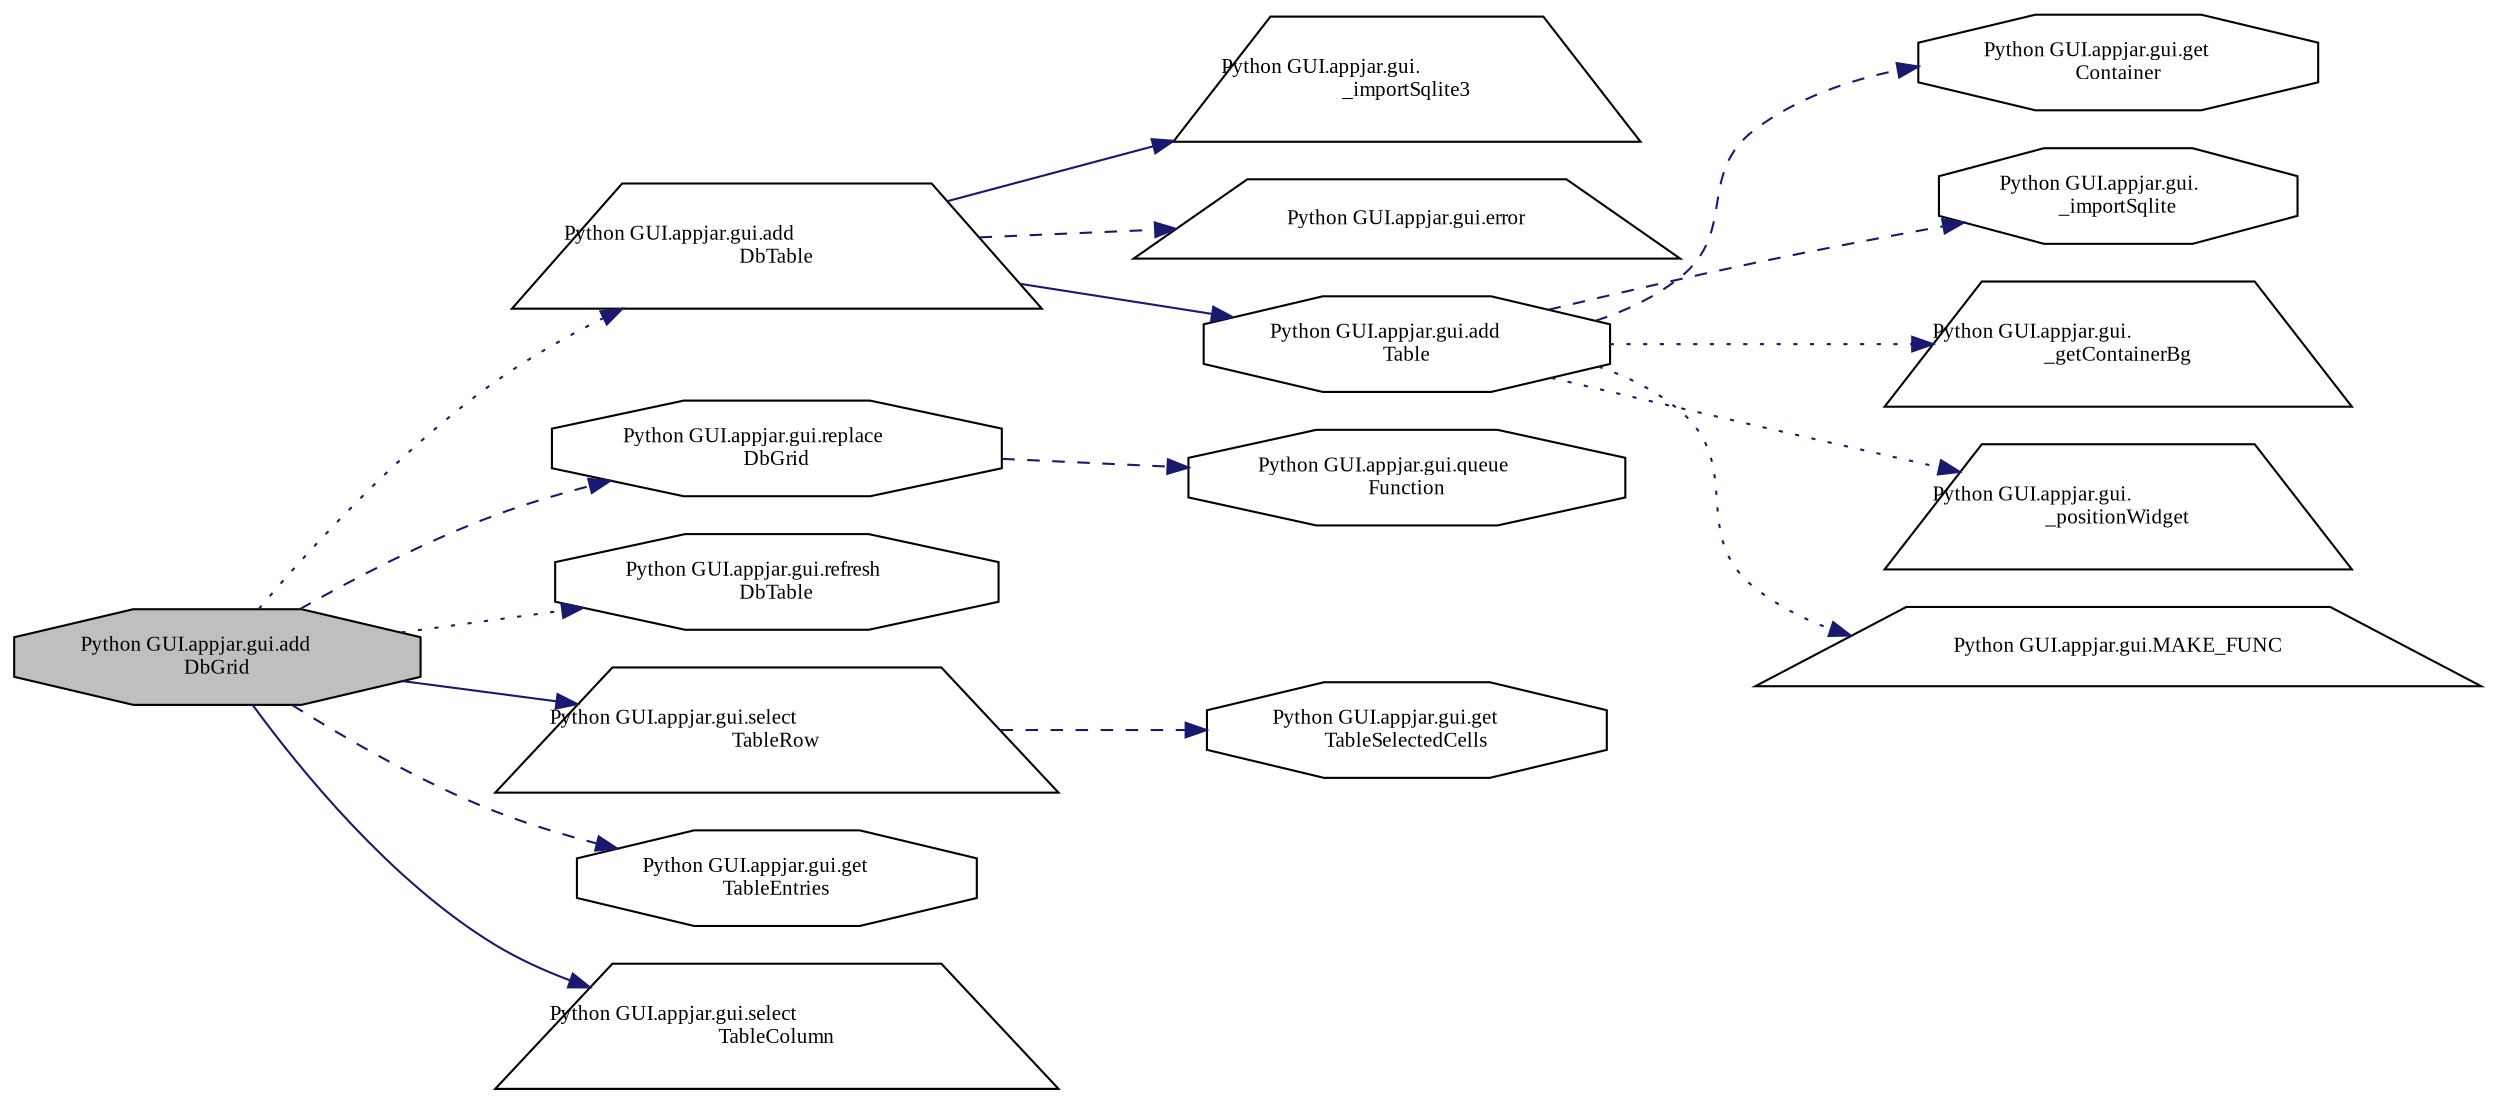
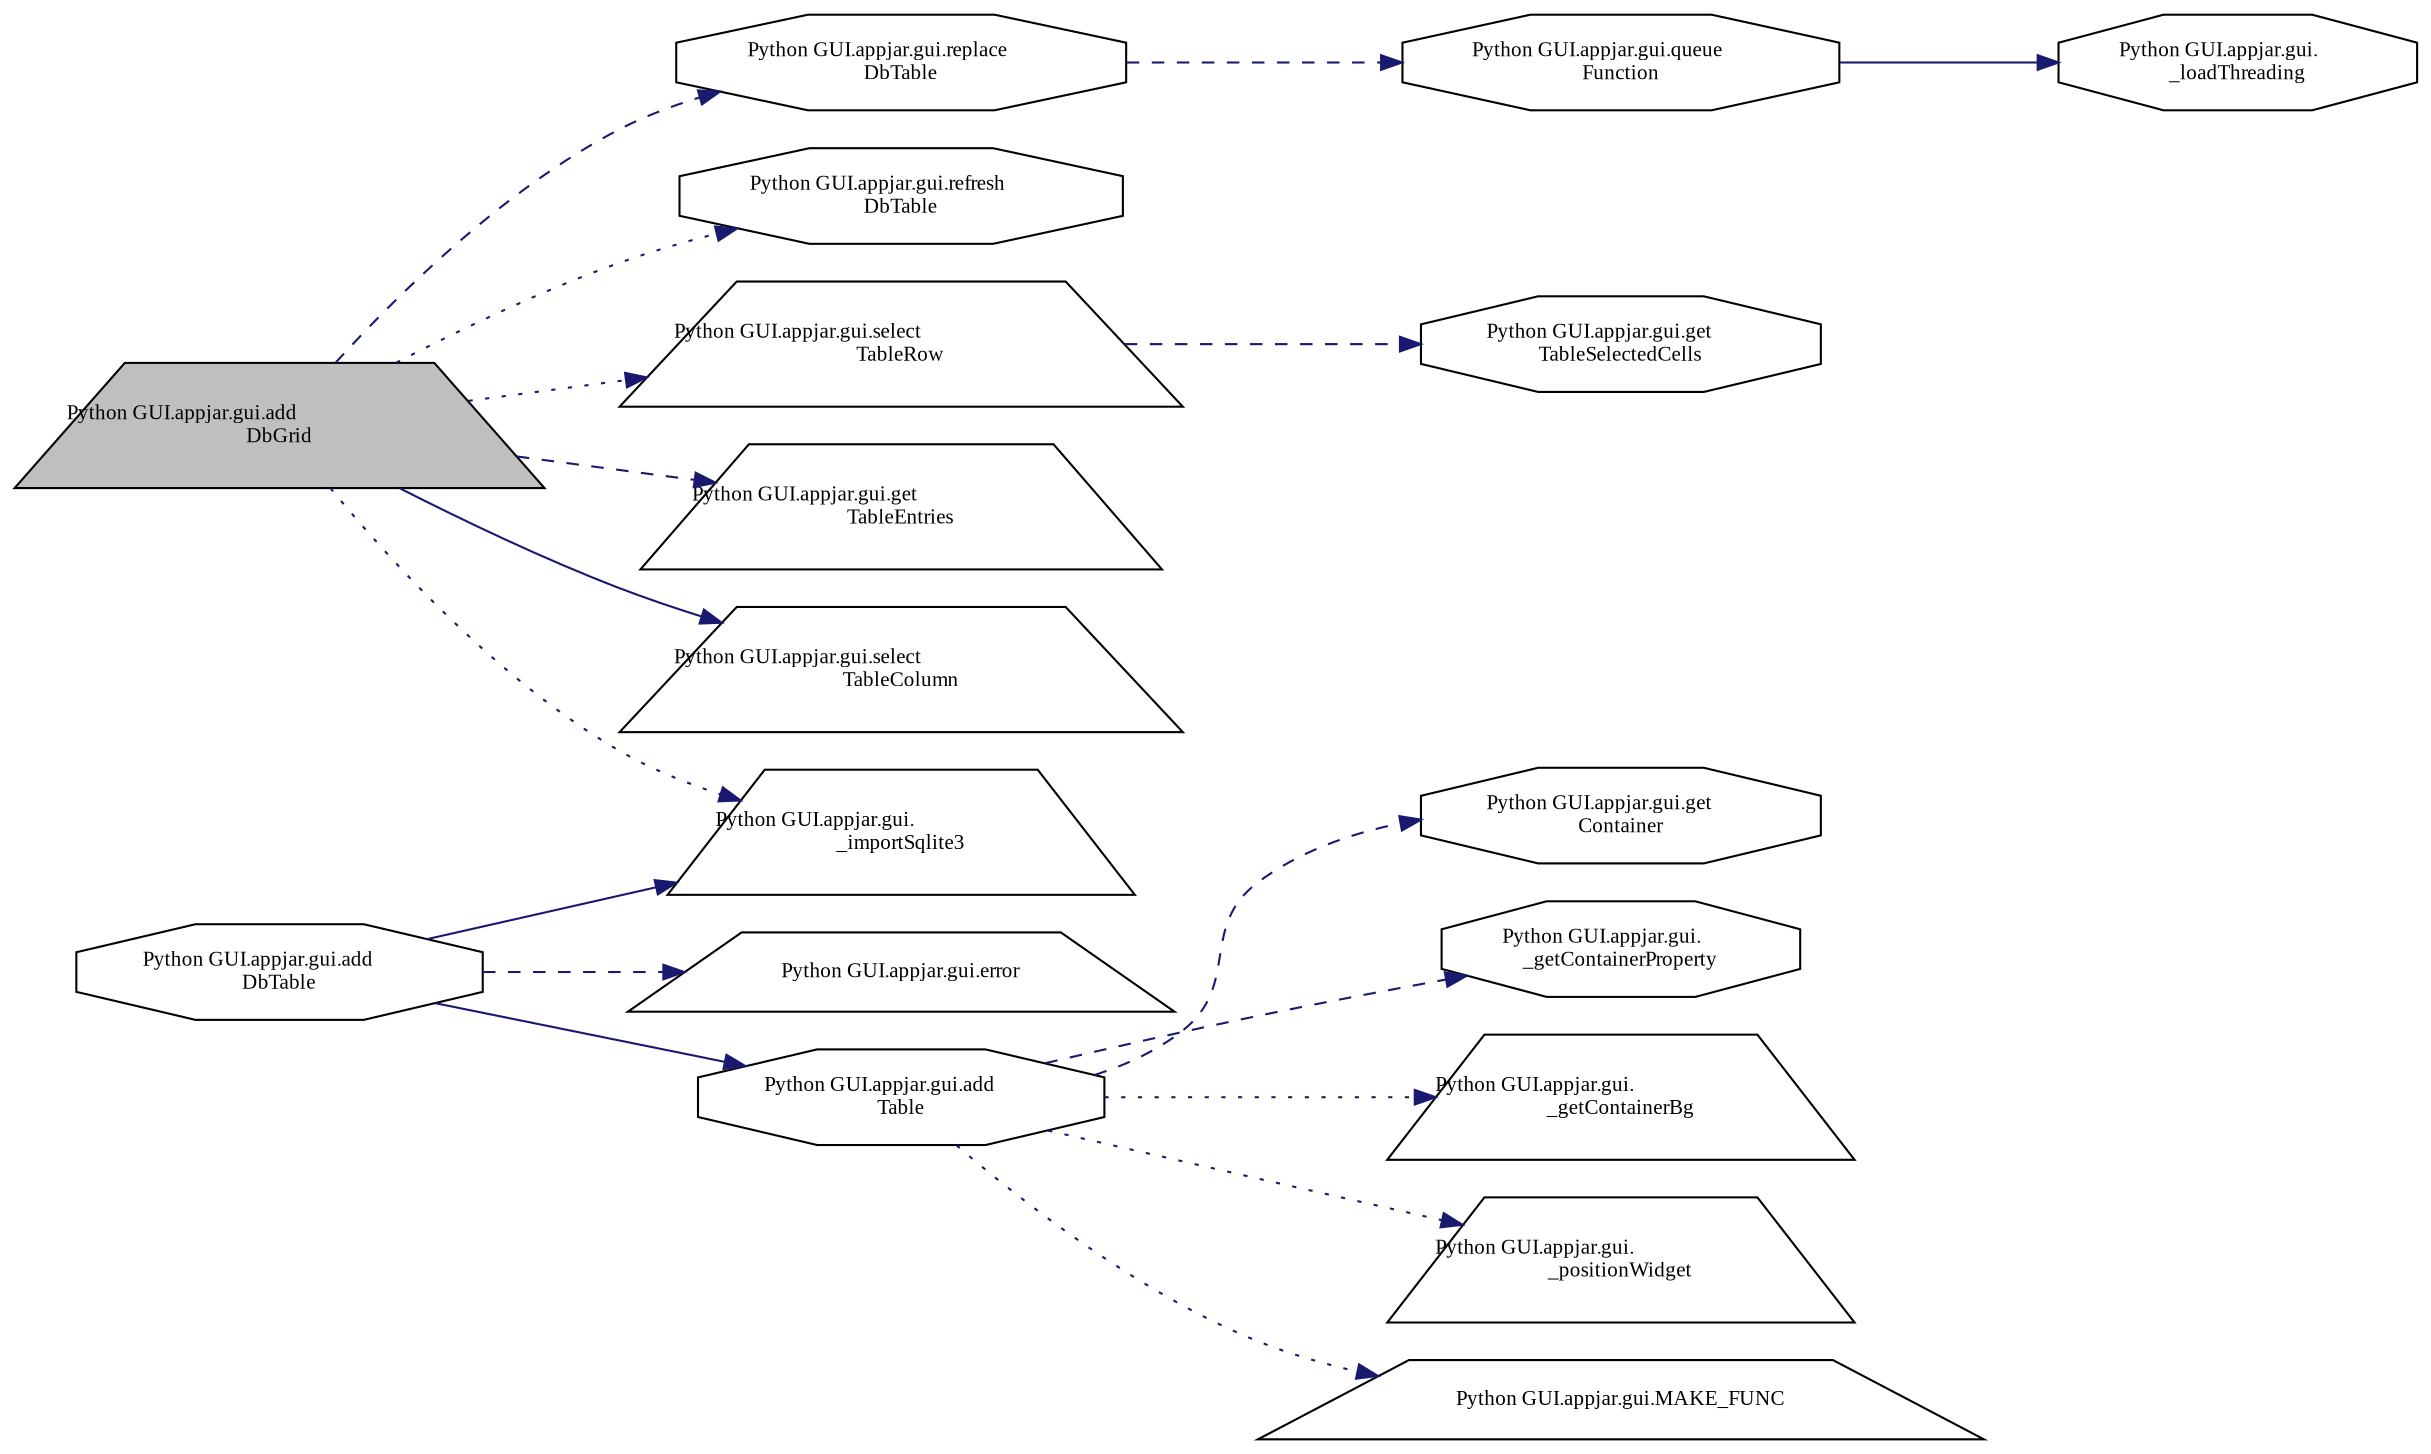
  digraph {
    fontname="Liberation Serif"
    rankdir=LR
    node [color=black fillcolor=white fontname="Liberation Serif" fontsize=10 shape=octagon style=filled]
    edge [color=midnightblue fontname="Liberation Serif" fontsize=10 labelfontname=Helvetica labelfontsize=10 style=dashed]
-   n1 [fillcolor=grey75 fontcolor=black height=0.2 label="Python GUI.appjar.gui.add\lDbGrid" width=0.4]
-   n2 [height=0.2 label="Python GUI.appjar.gui.add\lDbTable" shape=trapezium width=0.4]
-   n3 [height=0.2 label="Python GUI.appjar.gui.replace\lDbGrid" width=0.4]
+   n1 [fillcolor=grey75 fontcolor=black height=0.2 label="Python GUI.appjar.gui.add\lDbGrid" shape=trapezium width=0.4]
+   n2 [height=0.2 label="Python GUI.appjar.gui.add\lDbTable" width=0.4]
+   n3 [height=0.2 label="Python GUI.appjar.gui.replace\lDbTable" width=0.4]
    n4 [height=0.2 label="Python GUI.appjar.gui.refresh\lDbTable" width=0.4]
    n5 [height=0.2 label="Python GUI.appjar.gui.select\lTableRow" shape=trapezium width=0.4]
-   n6 [height=0.2 label="Python GUI.appjar.gui.get\lTableEntries" width=0.4]
+   n6 [height=0.2 label="Python GUI.appjar.gui.get\lTableEntries" shape=trapezium width=0.4]
    n7 [height=0.2 label="Python GUI.appjar.gui.select\lTableColumn" shape=trapezium width=0.4]
    n8 [height=0.2 label="Python GUI.appjar.gui.\l_importSqlite3" shape=trapezium width=0.4]
    n9 [height=0.2 label="Python GUI.appjar.gui.error" shape=trapezium width=0.4]
    n10 [height=0.2 label="Python GUI.appjar.gui.add\lTable" width=0.4]
    n11 [height=0.2 label="Python GUI.appjar.gui.queue\lFunction" width=0.4]
    n12 [height=0.2 label="Python GUI.appjar.gui.get\lTableSelectedCells" width=0.4]
    n13 [height=0.2 label="Python GUI.appjar.gui.get\lContainer" width=0.4]
-   n14 [height=0.2 label="Python GUI.appjar.gui.\l_importSqlite" width=0.4]
+   n14 [height=0.2 label="Python GUI.appjar.gui.\l_getContainerProperty" width=0.4]
    n15 [height=0.2 label="Python GUI.appjar.gui.\l_getContainerBg" shape=trapezium width=0.4]
    n16 [height=0.2 label="Python GUI.appjar.gui.\l_positionWidget" shape=trapezium width=0.4]
    n17 [height=0.2 label="Python GUI.appjar.gui.MAKE_FUNC" shape=trapezium width=0.4]
-   n1 -> n2 [style=dotted]
+   n18 [height=0.2 label="Python GUI.appjar.gui.\l_loadThreading" width=0.4]
+   n1 -> n8 [style=dotted]
    n1 -> n3
    n1 -> n4 [style=dotted]
-   n1 -> n5 [style=solid]
+   n1 -> n5 [style=dotted]
    n1 -> n6
    n1 -> n7 [style=solid]
    n2 -> n8 [style=solid]
    n2 -> n9
    n2 -> n10 [style=solid]
    n3 -> n11
    n5 -> n12
    n10 -> n13
    n10 -> n14
    n10 -> n15 [style=dotted]
    n10 -> n16 [style=dotted]
    n10 -> n17 [style=dotted]
+   n11 -> n18 [style=solid]
  }
